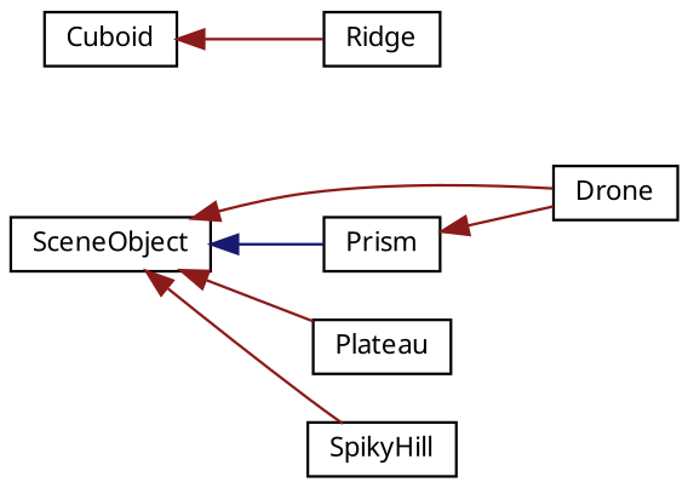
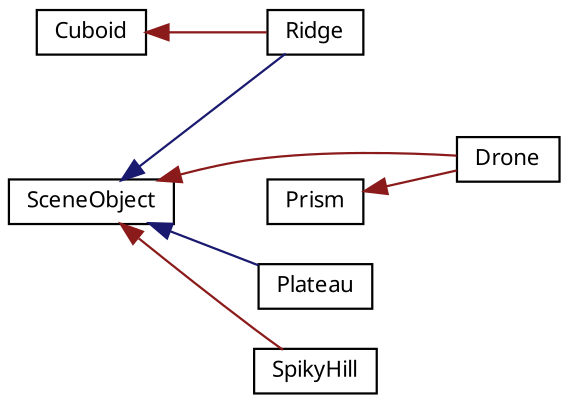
  digraph {
    fontname="Noto Sans"
    rankdir=LR
    node [color=black fillcolor=white fontname="Noto Sans" fontsize=10 shape=record style=filled]
    edge [color=firebrick4 dir=back fontname="Noto Sans" fontsize=10 labelfontname=Helvetica labelfontsize=10 style=solid]
    n1 [height=0.2 label=Cuboid width=0.4]
    n2 [height=0.2 label=Ridge width=0.4]
    n3 [height=0.2 label=Drone width=0.4]
    n4 [height=0.2 label=Prism width=0.4]
    n5 [height=0.2 label=SceneObject width=0.4]
    n6 [height=0.2 label=Plateau width=0.4]
    n7 [height=0.2 label=SpikyHill width=0.4]
    n1 -> n2
    n4 -> n3
-   n5 -> n4 [color=midnightblue]
+   n5 -> n2 [color=midnightblue]
    n5 -> n3
-   n5 -> n6
+   n5 -> n6 [color=midnightblue]
    n5 -> n7
  }
